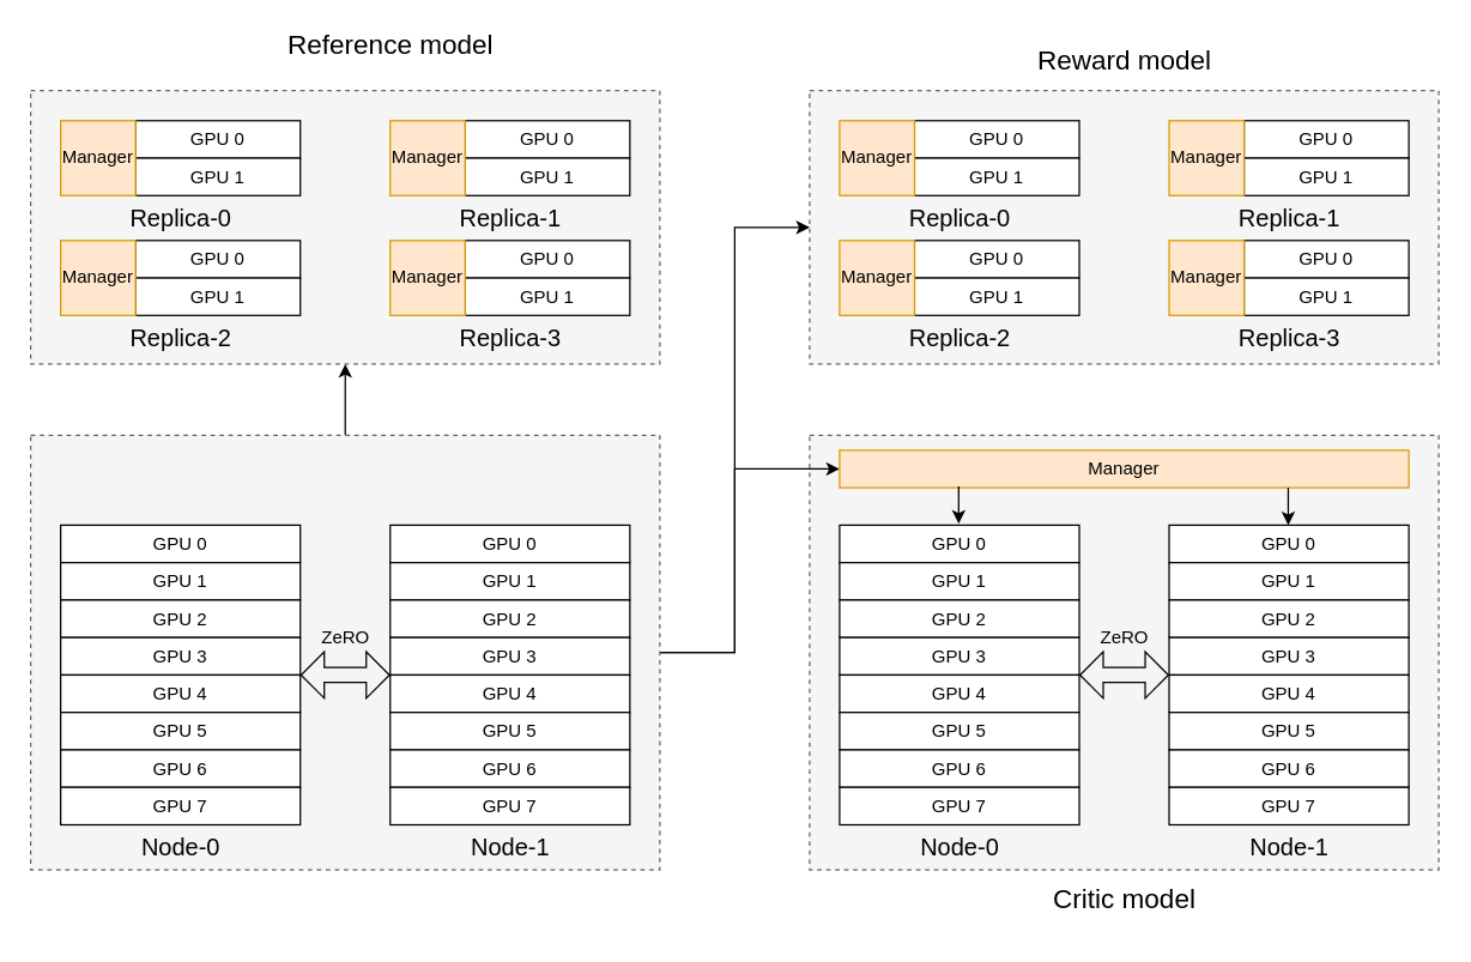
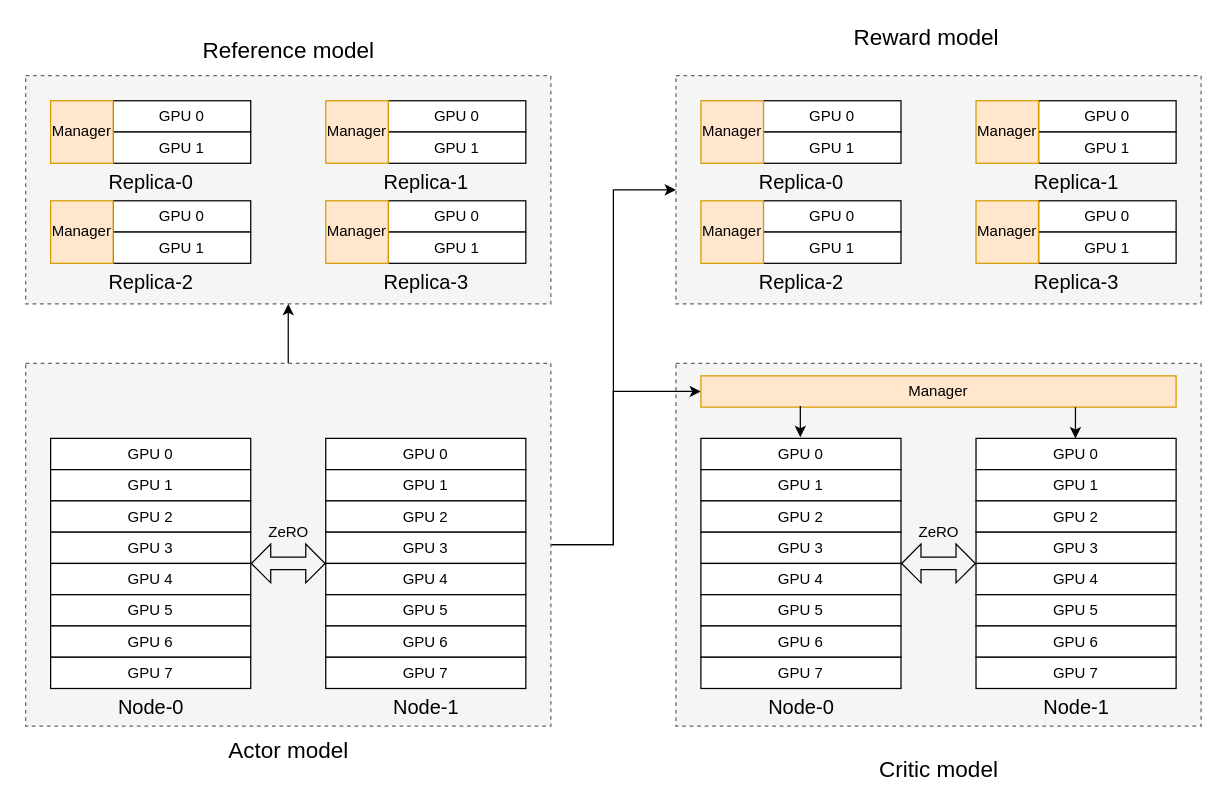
  <mxCell id="0" />
  <mxCell id="1" parent="0" />
  <mxCell id="2" value="" style="rounded=0;whiteSpace=wrap;html=1;fillColor=#f5f5f5;dashed=1;fontColor=#333333;strokeColor=#666666;" vertex="1" parent="1"><mxGeometry x="20" y="60" width="420" height="182.5" as="geometry" /></mxCell>
  <mxCell id="3" value="" style="rounded=0;whiteSpace=wrap;html=1;fillColor=#f5f5f5;dashed=1;fontColor=#333333;strokeColor=#666666;" vertex="1" parent="1"><mxGeometry x="540" y="60" width="420" height="182.5" as="geometry" /></mxCell>
  <mxCell id="4" value="" style="rounded=0;whiteSpace=wrap;html=1;fillColor=#f5f5f5;dashed=1;fontColor=#333333;strokeColor=#666666;" vertex="1" parent="1"><mxGeometry x="540" y="290" width="420" height="290" as="geometry" /></mxCell>
  <mxCell id="5" style="edgeStyle=orthogonalEdgeStyle;rounded=0;orthogonalLoop=1;jettySize=auto;html=1;exitX=0.5;exitY=0;exitDx=0;exitDy=0;entryX=0.5;entryY=1;entryDx=0;entryDy=0;" edge="1" parent="1" source="8" target="2"><mxGeometry relative="1" as="geometry" /></mxCell>
  <mxCell id="6" style="edgeStyle=orthogonalEdgeStyle;rounded=0;orthogonalLoop=1;jettySize=auto;html=1;exitX=1;exitY=0.5;exitDx=0;exitDy=0;entryX=0;entryY=0.5;entryDx=0;entryDy=0;" edge="1" parent="1" source="8" target="3"><mxGeometry relative="1" as="geometry" /></mxCell>
  <mxCell id="7" style="edgeStyle=orthogonalEdgeStyle;rounded=0;orthogonalLoop=1;jettySize=auto;html=1;exitX=1;exitY=0.5;exitDx=0;exitDy=0;entryX=0;entryY=0.5;entryDx=0;entryDy=0;" edge="1" parent="1" source="8" target="89"><mxGeometry relative="1" as="geometry"><Array as="points"><mxPoint x="490" y="435" /><mxPoint x="490" y="313" /></Array></mxGeometry></mxCell>
  <mxCell id="8" value="" style="rounded=0;whiteSpace=wrap;html=1;fillColor=#f5f5f5;dashed=1;fontColor=#333333;strokeColor=#666666;" vertex="1" parent="1"><mxGeometry x="20" y="290" width="420" height="290" as="geometry" /></mxCell>
  <mxCell id="9" value="" style="group" vertex="1" connectable="0" parent="1"><mxGeometry x="40" y="350" width="160" height="200" as="geometry" /></mxCell>
  <mxCell id="10" value="GPU 0" style="rounded=0;whiteSpace=wrap;html=1;movable=1;resizable=1;rotatable=1;deletable=1;editable=1;locked=0;connectable=1;" vertex="1" parent="9"><mxGeometry width="160" height="25" as="geometry" /></mxCell>
  <mxCell id="11" value="GPU 1" style="rounded=0;whiteSpace=wrap;html=1;movable=1;resizable=1;rotatable=1;deletable=1;editable=1;locked=0;connectable=1;" vertex="1" parent="9"><mxGeometry y="25" width="160" height="25" as="geometry" /></mxCell>
  <mxCell id="12" value="GPU 2" style="rounded=0;whiteSpace=wrap;html=1;movable=1;resizable=1;rotatable=1;deletable=1;editable=1;locked=0;connectable=1;" vertex="1" parent="9"><mxGeometry y="50" width="160" height="25" as="geometry" /></mxCell>
  <mxCell id="13" value="GPU 3" style="rounded=0;whiteSpace=wrap;html=1;movable=1;resizable=1;rotatable=1;deletable=1;editable=1;locked=0;connectable=1;" vertex="1" parent="9"><mxGeometry y="75" width="160" height="25" as="geometry" /></mxCell>
  <mxCell id="14" value="GPU 4" style="rounded=0;whiteSpace=wrap;html=1;movable=1;resizable=1;rotatable=1;deletable=1;editable=1;locked=0;connectable=1;" vertex="1" parent="9"><mxGeometry y="100" width="160" height="25" as="geometry" /></mxCell>
  <mxCell id="15" value="GPU 5" style="rounded=0;whiteSpace=wrap;html=1;movable=1;resizable=1;rotatable=1;deletable=1;editable=1;locked=0;connectable=1;" vertex="1" parent="9"><mxGeometry y="125" width="160" height="25" as="geometry" /></mxCell>
  <mxCell id="16" value="GPU 6" style="rounded=0;whiteSpace=wrap;html=1;movable=1;resizable=1;rotatable=1;deletable=1;editable=1;locked=0;connectable=1;" vertex="1" parent="9"><mxGeometry y="150" width="160" height="25" as="geometry" /></mxCell>
  <mxCell id="17" value="GPU 7" style="rounded=0;whiteSpace=wrap;html=1;movable=1;resizable=1;rotatable=1;deletable=1;editable=1;locked=0;connectable=1;" vertex="1" parent="9"><mxGeometry y="175" width="160" height="25" as="geometry" /></mxCell>
  <mxCell id="18" value="" style="group" vertex="1" connectable="0" parent="1"><mxGeometry x="260" y="350" width="160" height="200" as="geometry" /></mxCell>
  <mxCell id="19" value="GPU 0" style="rounded=0;whiteSpace=wrap;html=1;movable=1;resizable=1;rotatable=1;deletable=1;editable=1;locked=0;connectable=1;" vertex="1" parent="18"><mxGeometry width="160" height="25" as="geometry" /></mxCell>
  <mxCell id="20" value="GPU 1" style="rounded=0;whiteSpace=wrap;html=1;movable=1;resizable=1;rotatable=1;deletable=1;editable=1;locked=0;connectable=1;" vertex="1" parent="18"><mxGeometry y="25" width="160" height="25" as="geometry" /></mxCell>
  <mxCell id="21" value="GPU 2" style="rounded=0;whiteSpace=wrap;html=1;movable=1;resizable=1;rotatable=1;deletable=1;editable=1;locked=0;connectable=1;" vertex="1" parent="18"><mxGeometry y="50" width="160" height="25" as="geometry" /></mxCell>
  <mxCell id="22" value="GPU 3" style="rounded=0;whiteSpace=wrap;html=1;movable=1;resizable=1;rotatable=1;deletable=1;editable=1;locked=0;connectable=1;" vertex="1" parent="18"><mxGeometry y="75" width="160" height="25" as="geometry" /></mxCell>
  <mxCell id="23" value="GPU 4" style="rounded=0;whiteSpace=wrap;html=1;movable=1;resizable=1;rotatable=1;deletable=1;editable=1;locked=0;connectable=1;" vertex="1" parent="18"><mxGeometry y="100" width="160" height="25" as="geometry" /></mxCell>
  <mxCell id="24" value="GPU 5" style="rounded=0;whiteSpace=wrap;html=1;movable=1;resizable=1;rotatable=1;deletable=1;editable=1;locked=0;connectable=1;" vertex="1" parent="18"><mxGeometry y="125" width="160" height="25" as="geometry" /></mxCell>
  <mxCell id="25" value="GPU 6" style="rounded=0;whiteSpace=wrap;html=1;movable=1;resizable=1;rotatable=1;deletable=1;editable=1;locked=0;connectable=1;" vertex="1" parent="18"><mxGeometry y="150" width="160" height="25" as="geometry" /></mxCell>
  <mxCell id="26" value="GPU 7" style="rounded=0;whiteSpace=wrap;html=1;movable=1;resizable=1;rotatable=1;deletable=1;editable=1;locked=0;connectable=1;" vertex="1" parent="18"><mxGeometry y="175" width="160" height="25" as="geometry" /></mxCell>
  <mxCell id="27" value="Node-0" style="text;html=1;align=center;verticalAlign=middle;resizable=0;points=[];autosize=1;strokeColor=none;fillColor=none;fontSize=16;" vertex="1" parent="1"><mxGeometry x="80" y="550" width="80" height="30" as="geometry" /></mxCell>
  <mxCell id="28" value="Node-1" style="text;html=1;align=center;verticalAlign=middle;resizable=0;points=[];autosize=1;strokeColor=none;fillColor=none;fontSize=16;" vertex="1" parent="1"><mxGeometry x="300" y="550" width="80" height="30" as="geometry" /></mxCell>
  <mxCell id="29" value="" style="shape=flexArrow;endArrow=classic;startArrow=classic;html=1;rounded=0;exitX=0;exitY=0;exitDx=0;exitDy=0;width=10;endSize=4.83;startSize=4.83;" edge="1" parent="1" source="23"><mxGeometry width="100" height="100" relative="1" as="geometry"><mxPoint x="290" y="490" as="sourcePoint" /><mxPoint x="200" y="450" as="targetPoint" /></mxGeometry></mxCell>
  <mxCell id="30" value="ZeRO" style="text;html=1;align=center;verticalAlign=middle;resizable=0;points=[];autosize=1;strokeColor=none;fillColor=none;" vertex="1" parent="1"><mxGeometry x="200" y="410" width="60" height="30" as="geometry" /></mxCell>
+ <mxCell id="31" value="&lt;font style=&quot;font-size: 18px;&quot;&gt;Actor model&lt;/font&gt;" style="text;html=1;align=center;verticalAlign=middle;resizable=0;points=[];autosize=1;strokeColor=none;fillColor=none;" vertex="1" parent="1"><mxGeometry x="170" y="580" width="120" height="40" as="geometry" /></mxCell>
  <mxCell id="32" value="GPU 0" style="rounded=0;whiteSpace=wrap;html=1;movable=1;resizable=1;rotatable=1;deletable=1;editable=1;locked=0;connectable=1;" vertex="1" parent="1"><mxGeometry x="90" y="80" width="110" height="25" as="geometry" /></mxCell>
  <mxCell id="33" value="GPU 1" style="rounded=0;whiteSpace=wrap;html=1;movable=1;resizable=1;rotatable=1;deletable=1;editable=1;locked=0;connectable=1;" vertex="1" parent="1"><mxGeometry x="90" y="105" width="110" height="25" as="geometry" /></mxCell>
  <mxCell id="34" value="Replica-0" style="text;html=1;align=center;verticalAlign=middle;resizable=0;points=[];autosize=1;strokeColor=none;fillColor=none;fontSize=16;" vertex="1" parent="1"><mxGeometry x="75" y="130" width="90" height="30" as="geometry" /></mxCell>
- <mxCell id="35" value="&lt;font style=&quot;font-size: 18px;&quot;&gt;Reference model&lt;/font&gt;" style="text;html=1;align=center;verticalAlign=middle;resizable=0;points=[];autosize=1;strokeColor=none;fillColor=none;" vertex="1" parent="1"><mxGeometry x="180" y="10" width="160" height="40" as="geometry" /></mxCell>
+ <mxCell id="35" value="&lt;font style=&quot;font-size: 18px;&quot;&gt;Reference model&lt;/font&gt;" style="text;html=1;align=center;verticalAlign=middle;resizable=0;points=[];autosize=1;strokeColor=none;fillColor=none;" vertex="1" parent="1"><mxGeometry x="150" y="20" width="160" height="40" as="geometry" /></mxCell>
  <mxCell id="36" value="" style="group" vertex="1" connectable="0" parent="1"><mxGeometry x="560" y="350" width="160" height="200" as="geometry" /></mxCell>
  <mxCell id="37" value="GPU 0" style="rounded=0;whiteSpace=wrap;html=1;movable=1;resizable=1;rotatable=1;deletable=1;editable=1;locked=0;connectable=1;" vertex="1" parent="36"><mxGeometry width="160" height="25" as="geometry" /></mxCell>
  <mxCell id="38" value="GPU 1" style="rounded=0;whiteSpace=wrap;html=1;movable=1;resizable=1;rotatable=1;deletable=1;editable=1;locked=0;connectable=1;" vertex="1" parent="36"><mxGeometry y="25" width="160" height="25" as="geometry" /></mxCell>
  <mxCell id="39" value="GPU 2" style="rounded=0;whiteSpace=wrap;html=1;movable=1;resizable=1;rotatable=1;deletable=1;editable=1;locked=0;connectable=1;" vertex="1" parent="36"><mxGeometry y="50" width="160" height="25" as="geometry" /></mxCell>
  <mxCell id="40" value="GPU 3" style="rounded=0;whiteSpace=wrap;html=1;movable=1;resizable=1;rotatable=1;deletable=1;editable=1;locked=0;connectable=1;" vertex="1" parent="36"><mxGeometry y="75" width="160" height="25" as="geometry" /></mxCell>
  <mxCell id="41" value="GPU 4" style="rounded=0;whiteSpace=wrap;html=1;movable=1;resizable=1;rotatable=1;deletable=1;editable=1;locked=0;connectable=1;" vertex="1" parent="36"><mxGeometry y="100" width="160" height="25" as="geometry" /></mxCell>
  <mxCell id="42" value="GPU 5" style="rounded=0;whiteSpace=wrap;html=1;movable=1;resizable=1;rotatable=1;deletable=1;editable=1;locked=0;connectable=1;" vertex="1" parent="36"><mxGeometry y="125" width="160" height="25" as="geometry" /></mxCell>
  <mxCell id="43" value="GPU 6" style="rounded=0;whiteSpace=wrap;html=1;movable=1;resizable=1;rotatable=1;deletable=1;editable=1;locked=0;connectable=1;" vertex="1" parent="36"><mxGeometry y="150" width="160" height="25" as="geometry" /></mxCell>
  <mxCell id="44" value="GPU 7" style="rounded=0;whiteSpace=wrap;html=1;movable=1;resizable=1;rotatable=1;deletable=1;editable=1;locked=0;connectable=1;" vertex="1" parent="36"><mxGeometry y="175" width="160" height="25" as="geometry" /></mxCell>
  <mxCell id="45" value="" style="group" vertex="1" connectable="0" parent="1"><mxGeometry x="780" y="350" width="160" height="200" as="geometry" /></mxCell>
  <mxCell id="46" value="GPU 0" style="rounded=0;whiteSpace=wrap;html=1;movable=1;resizable=1;rotatable=1;deletable=1;editable=1;locked=0;connectable=1;" vertex="1" parent="45"><mxGeometry width="160" height="25" as="geometry" /></mxCell>
  <mxCell id="47" value="GPU 1" style="rounded=0;whiteSpace=wrap;html=1;movable=1;resizable=1;rotatable=1;deletable=1;editable=1;locked=0;connectable=1;" vertex="1" parent="45"><mxGeometry y="25" width="160" height="25" as="geometry" /></mxCell>
  <mxCell id="48" value="GPU 2" style="rounded=0;whiteSpace=wrap;html=1;movable=1;resizable=1;rotatable=1;deletable=1;editable=1;locked=0;connectable=1;" vertex="1" parent="45"><mxGeometry y="50" width="160" height="25" as="geometry" /></mxCell>
  <mxCell id="49" value="GPU 3" style="rounded=0;whiteSpace=wrap;html=1;movable=1;resizable=1;rotatable=1;deletable=1;editable=1;locked=0;connectable=1;" vertex="1" parent="45"><mxGeometry y="75" width="160" height="25" as="geometry" /></mxCell>
  <mxCell id="50" value="GPU 4" style="rounded=0;whiteSpace=wrap;html=1;movable=1;resizable=1;rotatable=1;deletable=1;editable=1;locked=0;connectable=1;" vertex="1" parent="45"><mxGeometry y="100" width="160" height="25" as="geometry" /></mxCell>
  <mxCell id="51" value="GPU 5" style="rounded=0;whiteSpace=wrap;html=1;movable=1;resizable=1;rotatable=1;deletable=1;editable=1;locked=0;connectable=1;" vertex="1" parent="45"><mxGeometry y="125" width="160" height="25" as="geometry" /></mxCell>
  <mxCell id="52" value="GPU 6" style="rounded=0;whiteSpace=wrap;html=1;movable=1;resizable=1;rotatable=1;deletable=1;editable=1;locked=0;connectable=1;" vertex="1" parent="45"><mxGeometry y="150" width="160" height="25" as="geometry" /></mxCell>
  <mxCell id="53" value="GPU 7" style="rounded=0;whiteSpace=wrap;html=1;movable=1;resizable=1;rotatable=1;deletable=1;editable=1;locked=0;connectable=1;" vertex="1" parent="45"><mxGeometry y="175" width="160" height="25" as="geometry" /></mxCell>
  <mxCell id="54" value="Node-0" style="text;html=1;align=center;verticalAlign=middle;resizable=0;points=[];autosize=1;strokeColor=none;fillColor=none;fontSize=16;" vertex="1" parent="1"><mxGeometry x="600" y="550" width="80" height="30" as="geometry" /></mxCell>
  <mxCell id="55" value="Node-1" style="text;html=1;align=center;verticalAlign=middle;resizable=0;points=[];autosize=1;strokeColor=none;fillColor=none;fontSize=16;" vertex="1" parent="1"><mxGeometry x="820" y="550" width="80" height="30" as="geometry" /></mxCell>
  <mxCell id="56" value="" style="shape=flexArrow;endArrow=classic;startArrow=classic;html=1;rounded=0;exitX=0;exitY=0;exitDx=0;exitDy=0;width=10;endSize=4.83;startSize=4.83;" edge="1" parent="1" source="50"><mxGeometry width="100" height="100" relative="1" as="geometry"><mxPoint x="810" y="490" as="sourcePoint" /><mxPoint x="720" y="450" as="targetPoint" /></mxGeometry></mxCell>
  <mxCell id="57" value="ZeRO" style="text;html=1;align=center;verticalAlign=middle;resizable=0;points=[];autosize=1;strokeColor=none;fillColor=none;" vertex="1" parent="1"><mxGeometry x="720" y="410" width="60" height="30" as="geometry" /></mxCell>
- <mxCell id="58" value="&lt;font style=&quot;font-size: 18px;&quot;&gt;Critic model&lt;/font&gt;" style="text;html=1;align=center;verticalAlign=middle;resizable=0;points=[];autosize=1;strokeColor=none;fillColor=none;" vertex="1" parent="1"><mxGeometry x="690" y="580" width="120" height="40" as="geometry" /></mxCell>
+ <mxCell id="58" value="&lt;font style=&quot;font-size: 18px;&quot;&gt;Critic model&lt;/font&gt;" style="text;html=1;align=center;verticalAlign=middle;resizable=0;points=[];autosize=1;strokeColor=none;fillColor=none;" vertex="1" parent="1"><mxGeometry x="690" y="595" width="120" height="40" as="geometry" /></mxCell>
  <mxCell id="59" value="Manager" style="rounded=0;whiteSpace=wrap;html=1;fillColor=#ffe6cc;strokeColor=#d79b00;" vertex="1" parent="1"><mxGeometry x="40" y="80" width="50" height="50" as="geometry" /></mxCell>
  <mxCell id="60" value="GPU 0" style="rounded=0;whiteSpace=wrap;html=1;movable=1;resizable=1;rotatable=1;deletable=1;editable=1;locked=0;connectable=1;" vertex="1" parent="1"><mxGeometry x="310" y="80" width="110" height="25" as="geometry" /></mxCell>
  <mxCell id="61" value="GPU 1" style="rounded=0;whiteSpace=wrap;html=1;movable=1;resizable=1;rotatable=1;deletable=1;editable=1;locked=0;connectable=1;" vertex="1" parent="1"><mxGeometry x="310" y="105" width="110" height="25" as="geometry" /></mxCell>
  <mxCell id="62" value="Replica-1" style="text;html=1;align=center;verticalAlign=middle;resizable=0;points=[];autosize=1;strokeColor=none;fillColor=none;fontSize=16;" vertex="1" parent="1"><mxGeometry x="295" y="130" width="90" height="30" as="geometry" /></mxCell>
  <mxCell id="63" value="Manager" style="rounded=0;whiteSpace=wrap;html=1;fillColor=#ffe6cc;strokeColor=#d79b00;" vertex="1" parent="1"><mxGeometry x="260" y="80" width="50" height="50" as="geometry" /></mxCell>
  <mxCell id="64" value="GPU 0" style="rounded=0;whiteSpace=wrap;html=1;movable=1;resizable=1;rotatable=1;deletable=1;editable=1;locked=0;connectable=1;" vertex="1" parent="1"><mxGeometry x="90" y="160" width="110" height="25" as="geometry" /></mxCell>
  <mxCell id="65" value="GPU 1" style="rounded=0;whiteSpace=wrap;html=1;movable=1;resizable=1;rotatable=1;deletable=1;editable=1;locked=0;connectable=1;" vertex="1" parent="1"><mxGeometry x="90" y="185" width="110" height="25" as="geometry" /></mxCell>
  <mxCell id="66" value="Replica-2" style="text;html=1;align=center;verticalAlign=middle;resizable=0;points=[];autosize=1;strokeColor=none;fillColor=none;fontSize=16;" vertex="1" parent="1"><mxGeometry x="75" y="210" width="90" height="30" as="geometry" /></mxCell>
  <mxCell id="67" value="Manager" style="rounded=0;whiteSpace=wrap;html=1;fillColor=#ffe6cc;strokeColor=#d79b00;" vertex="1" parent="1"><mxGeometry x="40" y="160" width="50" height="50" as="geometry" /></mxCell>
  <mxCell id="68" value="GPU 0" style="rounded=0;whiteSpace=wrap;html=1;movable=1;resizable=1;rotatable=1;deletable=1;editable=1;locked=0;connectable=1;" vertex="1" parent="1"><mxGeometry x="310" y="160" width="110" height="25" as="geometry" /></mxCell>
  <mxCell id="69" value="GPU 1" style="rounded=0;whiteSpace=wrap;html=1;movable=1;resizable=1;rotatable=1;deletable=1;editable=1;locked=0;connectable=1;" vertex="1" parent="1"><mxGeometry x="310" y="185" width="110" height="25" as="geometry" /></mxCell>
  <mxCell id="70" value="Replica-3" style="text;html=1;align=center;verticalAlign=middle;resizable=0;points=[];autosize=1;strokeColor=none;fillColor=none;fontSize=16;" vertex="1" parent="1"><mxGeometry x="295" y="210" width="90" height="30" as="geometry" /></mxCell>
  <mxCell id="71" value="Manager" style="rounded=0;whiteSpace=wrap;html=1;fillColor=#ffe6cc;strokeColor=#d79b00;" vertex="1" parent="1"><mxGeometry x="260" y="160" width="50" height="50" as="geometry" /></mxCell>
  <mxCell id="72" value="GPU 0" style="rounded=0;whiteSpace=wrap;html=1;movable=1;resizable=1;rotatable=1;deletable=1;editable=1;locked=0;connectable=1;" vertex="1" parent="1"><mxGeometry x="610" y="80" width="110" height="25" as="geometry" /></mxCell>
  <mxCell id="73" value="GPU 1" style="rounded=0;whiteSpace=wrap;html=1;movable=1;resizable=1;rotatable=1;deletable=1;editable=1;locked=0;connectable=1;" vertex="1" parent="1"><mxGeometry x="610" y="105" width="110" height="25" as="geometry" /></mxCell>
  <mxCell id="74" value="Replica-0" style="text;html=1;align=center;verticalAlign=middle;resizable=0;points=[];autosize=1;strokeColor=none;fillColor=none;fontSize=16;" vertex="1" parent="1"><mxGeometry x="595" y="130" width="90" height="30" as="geometry" /></mxCell>
- <mxCell id="75" value="&lt;font style=&quot;font-size: 18px;&quot;&gt;Reward model&lt;/font&gt;" style="text;html=1;align=center;verticalAlign=middle;resizable=0;points=[];autosize=1;strokeColor=none;fillColor=none;" vertex="1" parent="1"><mxGeometry x="680" y="20" width="140" height="40" as="geometry" /></mxCell>
+ <mxCell id="75" value="&lt;font style=&quot;font-size: 18px;&quot;&gt;Reward model&lt;/font&gt;" style="text;html=1;align=center;verticalAlign=middle;resizable=0;points=[];autosize=1;strokeColor=none;fillColor=none;" vertex="1" parent="1"><mxGeometry x="670" y="10" width="140" height="40" as="geometry" /></mxCell>
  <mxCell id="76" value="Manager" style="rounded=0;whiteSpace=wrap;html=1;fillColor=#ffe6cc;strokeColor=#d79b00;" vertex="1" parent="1"><mxGeometry x="560" y="80" width="50" height="50" as="geometry" /></mxCell>
  <mxCell id="77" value="GPU 0" style="rounded=0;whiteSpace=wrap;html=1;movable=1;resizable=1;rotatable=1;deletable=1;editable=1;locked=0;connectable=1;" vertex="1" parent="1"><mxGeometry x="830" y="80" width="110" height="25" as="geometry" /></mxCell>
  <mxCell id="78" value="GPU 1" style="rounded=0;whiteSpace=wrap;html=1;movable=1;resizable=1;rotatable=1;deletable=1;editable=1;locked=0;connectable=1;" vertex="1" parent="1"><mxGeometry x="830" y="105" width="110" height="25" as="geometry" /></mxCell>
  <mxCell id="79" value="Replica-1" style="text;html=1;align=center;verticalAlign=middle;resizable=0;points=[];autosize=1;strokeColor=none;fillColor=none;fontSize=16;" vertex="1" parent="1"><mxGeometry x="815" y="130" width="90" height="30" as="geometry" /></mxCell>
  <mxCell id="80" value="Manager" style="rounded=0;whiteSpace=wrap;html=1;fillColor=#ffe6cc;strokeColor=#d79b00;" vertex="1" parent="1"><mxGeometry x="780" y="80" width="50" height="50" as="geometry" /></mxCell>
  <mxCell id="81" value="GPU 0" style="rounded=0;whiteSpace=wrap;html=1;movable=1;resizable=1;rotatable=1;deletable=1;editable=1;locked=0;connectable=1;" vertex="1" parent="1"><mxGeometry x="610" y="160" width="110" height="25" as="geometry" /></mxCell>
  <mxCell id="82" value="GPU 1" style="rounded=0;whiteSpace=wrap;html=1;movable=1;resizable=1;rotatable=1;deletable=1;editable=1;locked=0;connectable=1;" vertex="1" parent="1"><mxGeometry x="610" y="185" width="110" height="25" as="geometry" /></mxCell>
  <mxCell id="83" value="Replica-2" style="text;html=1;align=center;verticalAlign=middle;resizable=0;points=[];autosize=1;strokeColor=none;fillColor=none;fontSize=16;" vertex="1" parent="1"><mxGeometry x="595" y="210" width="90" height="30" as="geometry" /></mxCell>
  <mxCell id="84" value="Manager" style="rounded=0;whiteSpace=wrap;html=1;fillColor=#ffe6cc;strokeColor=#d79b00;" vertex="1" parent="1"><mxGeometry x="560" y="160" width="50" height="50" as="geometry" /></mxCell>
  <mxCell id="85" value="GPU 0" style="rounded=0;whiteSpace=wrap;html=1;movable=1;resizable=1;rotatable=1;deletable=1;editable=1;locked=0;connectable=1;" vertex="1" parent="1"><mxGeometry x="830" y="160" width="110" height="25" as="geometry" /></mxCell>
  <mxCell id="86" value="GPU 1" style="rounded=0;whiteSpace=wrap;html=1;movable=1;resizable=1;rotatable=1;deletable=1;editable=1;locked=0;connectable=1;" vertex="1" parent="1"><mxGeometry x="830" y="185" width="110" height="25" as="geometry" /></mxCell>
  <mxCell id="87" value="Replica-3" style="text;html=1;align=center;verticalAlign=middle;resizable=0;points=[];autosize=1;strokeColor=none;fillColor=none;fontSize=16;" vertex="1" parent="1"><mxGeometry x="815" y="210" width="90" height="30" as="geometry" /></mxCell>
  <mxCell id="88" value="Manager" style="rounded=0;whiteSpace=wrap;html=1;fillColor=#ffe6cc;strokeColor=#d79b00;" vertex="1" parent="1"><mxGeometry x="780" y="160" width="50" height="50" as="geometry" /></mxCell>
  <mxCell id="89" value="Manager" style="rounded=0;whiteSpace=wrap;html=1;fillColor=#ffe6cc;strokeColor=#d79b00;" vertex="1" parent="1"><mxGeometry x="560" y="300" width="380" height="25" as="geometry" /></mxCell>
  <mxCell id="90" value="" style="endArrow=classic;html=1;rounded=0;" edge="1" parent="1"><mxGeometry width="50" height="50" relative="1" as="geometry"><mxPoint x="859.5" y="325" as="sourcePoint" /><mxPoint x="859.5" y="350" as="targetPoint" /></mxGeometry></mxCell>
  <mxCell id="91" value="" style="endArrow=classic;html=1;rounded=0;" edge="1" parent="1"><mxGeometry width="50" height="50" relative="1" as="geometry"><mxPoint x="639.5" y="324" as="sourcePoint" /><mxPoint x="639.5" y="349" as="targetPoint" /></mxGeometry></mxCell>
